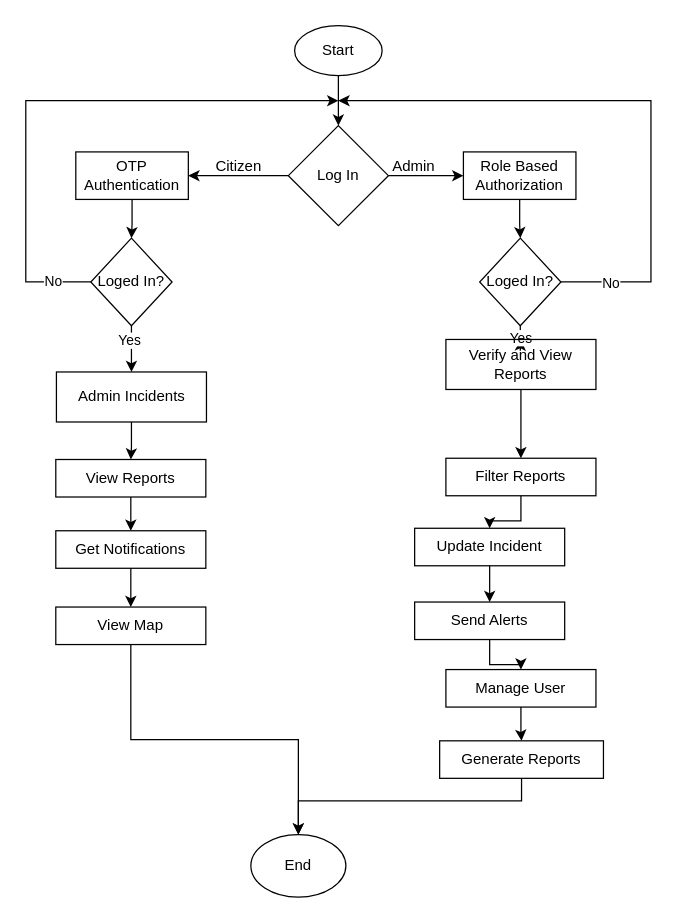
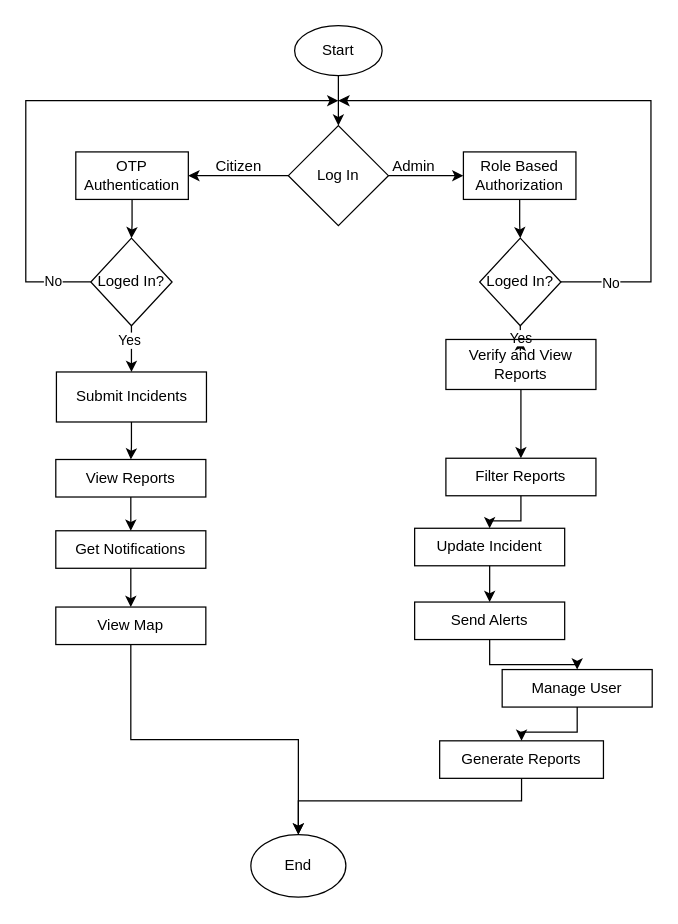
  <mxCell id="0" />
  <mxCell id="1" parent="0" />
  <mxCell id="2" value="End" style="ellipse;whiteSpace=wrap;html=1;fillColor=none;" vertex="1" parent="1"><mxGeometry x="200" y="667" width="76" height="50" as="geometry" /></mxCell>
  <mxCell id="3" style="edgeStyle=orthogonalEdgeStyle;rounded=0;orthogonalLoop=1;jettySize=auto;html=1;exitX=0.5;exitY=1;exitDx=0;exitDy=0;entryX=0.5;entryY=0;entryDx=0;entryDy=0;" edge="1" parent="1" source="4" target="9"><mxGeometry relative="1" as="geometry" /></mxCell>
  <mxCell id="4" value="Start" style="ellipse;whiteSpace=wrap;html=1;fillColor=none;" vertex="1" parent="1"><mxGeometry x="235" y="20" width="70" height="40" as="geometry" /></mxCell>
  <mxCell id="5" value="" style="edgeStyle=orthogonalEdgeStyle;rounded=0;orthogonalLoop=1;jettySize=auto;html=1;" edge="1" parent="1" source="6" target="23"><mxGeometry relative="1" as="geometry" /></mxCell>
  <mxCell id="6" value="Role Based Authorization" style="rounded=0;whiteSpace=wrap;html=1;fillColor=none;" vertex="1" parent="1"><mxGeometry x="370" y="121" width="90" height="38" as="geometry" /></mxCell>
  <mxCell id="7" value="" style="edgeStyle=orthogonalEdgeStyle;rounded=0;orthogonalLoop=1;jettySize=auto;html=1;" edge="1" parent="1" source="9" target="11"><mxGeometry relative="1" as="geometry" /></mxCell>
  <mxCell id="8" value="" style="edgeStyle=orthogonalEdgeStyle;rounded=0;orthogonalLoop=1;jettySize=auto;html=1;" edge="1" parent="1" source="9" target="6"><mxGeometry relative="1" as="geometry" /></mxCell>
  <mxCell id="9" value="Log In" style="rhombus;whiteSpace=wrap;html=1;fillColor=none;" vertex="1" parent="1"><mxGeometry x="230" y="100" width="80" height="80" as="geometry" /></mxCell>
  <mxCell id="10" value="" style="edgeStyle=orthogonalEdgeStyle;rounded=0;orthogonalLoop=1;jettySize=auto;html=1;" edge="1" parent="1" source="11" target="18"><mxGeometry relative="1" as="geometry" /></mxCell>
  <mxCell id="11" value="OTP Authentication" style="rounded=0;whiteSpace=wrap;html=1;fillColor=none;" vertex="1" parent="1"><mxGeometry x="60" y="121" width="90" height="38" as="geometry" /></mxCell>
  <mxCell id="12" value="&lt;span style=&quot;text-wrap-mode: wrap;&quot;&gt;Citizen&lt;/span&gt;" style="text;html=1;align=center;verticalAlign=middle;resizable=0;points=[];autosize=1;strokeColor=none;fillColor=none;" vertex="1" parent="1"><mxGeometry x="160" y="118" width="60" height="30" as="geometry" /></mxCell>
  <mxCell id="13" value="Admin" style="text;html=1;align=center;verticalAlign=middle;resizable=0;points=[];autosize=1;strokeColor=none;fillColor=none;" vertex="1" parent="1"><mxGeometry x="300" y="118" width="60" height="30" as="geometry" /></mxCell>
  <mxCell id="14" style="edgeStyle=orthogonalEdgeStyle;rounded=0;orthogonalLoop=1;jettySize=auto;html=1;exitX=0.5;exitY=1;exitDx=0;exitDy=0;" edge="1" parent="1" source="18" target="25"><mxGeometry relative="1" as="geometry" /></mxCell>
  <mxCell id="15" value="Yes" style="edgeLabel;html=1;align=center;verticalAlign=middle;resizable=0;points=[];" vertex="1" connectable="0" parent="14"><mxGeometry x="-0.51" y="-2" relative="1" as="geometry"><mxPoint as="offset" /></mxGeometry></mxCell>
  <mxCell id="16" style="edgeStyle=orthogonalEdgeStyle;rounded=0;orthogonalLoop=1;jettySize=auto;html=1;exitX=0;exitY=0.5;exitDx=0;exitDy=0;" edge="1" parent="1" source="18"><mxGeometry relative="1" as="geometry"><mxPoint x="270" y="80" as="targetPoint" /><Array as="points"><mxPoint x="20" y="225" /><mxPoint x="20" y="80" /></Array></mxGeometry></mxCell>
  <mxCell id="17" value="No" style="edgeLabel;html=1;align=center;verticalAlign=middle;resizable=0;points=[];" vertex="1" connectable="0" parent="16"><mxGeometry x="-0.86" y="-1" relative="1" as="geometry"><mxPoint as="offset" /></mxGeometry></mxCell>
  <mxCell id="18" value="Loged In?" style="rhombus;whiteSpace=wrap;html=1;fillColor=none;" vertex="1" parent="1"><mxGeometry x="72" y="190" width="65" height="70" as="geometry" /></mxCell>
  <mxCell id="19" value="" style="edgeStyle=orthogonalEdgeStyle;rounded=0;orthogonalLoop=1;jettySize=auto;html=1;" edge="1" parent="1" source="23" target="27"><mxGeometry relative="1" as="geometry" /></mxCell>
  <mxCell id="20" value="Yes" style="edgeLabel;html=1;align=center;verticalAlign=middle;resizable=0;points=[];" vertex="1" connectable="0" parent="19"><mxGeometry x="-0.404" relative="1" as="geometry"><mxPoint as="offset" /></mxGeometry></mxCell>
  <mxCell id="21" style="edgeStyle=orthogonalEdgeStyle;rounded=0;orthogonalLoop=1;jettySize=auto;html=1;exitX=1;exitY=0.5;exitDx=0;exitDy=0;" edge="1" parent="1" source="23"><mxGeometry relative="1" as="geometry"><mxPoint x="270" y="80" as="targetPoint" /><Array as="points"><mxPoint x="520" y="225" /><mxPoint x="520" y="80" /></Array></mxGeometry></mxCell>
  <mxCell id="22" value="No" style="edgeLabel;html=1;align=center;verticalAlign=middle;resizable=0;points=[];" vertex="1" connectable="0" parent="21"><mxGeometry x="-0.832" y="-2" relative="1" as="geometry"><mxPoint y="-2" as="offset" /></mxGeometry></mxCell>
  <mxCell id="23" value="Loged In?" style="rhombus;whiteSpace=wrap;html=1;fillColor=none;" vertex="1" parent="1"><mxGeometry x="383" y="190" width="65" height="70" as="geometry" /></mxCell>
  <mxCell id="24" value="" style="edgeStyle=orthogonalEdgeStyle;rounded=0;orthogonalLoop=1;jettySize=auto;html=1;" edge="1" parent="1" source="25" target="29"><mxGeometry relative="1" as="geometry" /></mxCell>
- <mxCell id="25" value="Admin Incidents" style="rounded=0;whiteSpace=wrap;html=1;fillColor=none;" vertex="1" parent="1"><mxGeometry x="44.5" y="297" width="120" height="40" as="geometry" /></mxCell>
+ <mxCell id="25" value="Submit Incidents" style="rounded=0;whiteSpace=wrap;html=1;fillColor=none;" vertex="1" parent="1"><mxGeometry x="44.5" y="297" width="120" height="40" as="geometry" /></mxCell>
  <mxCell id="26" value="" style="edgeStyle=orthogonalEdgeStyle;rounded=0;orthogonalLoop=1;jettySize=auto;html=1;" edge="1" parent="1" source="27" target="31"><mxGeometry relative="1" as="geometry" /></mxCell>
  <mxCell id="27" value="Verify and View Reports" style="rounded=0;whiteSpace=wrap;html=1;fillColor=none;" vertex="1" parent="1"><mxGeometry x="356" y="271" width="120" height="40" as="geometry" /></mxCell>
  <mxCell id="28" style="edgeStyle=orthogonalEdgeStyle;rounded=0;orthogonalLoop=1;jettySize=auto;html=1;exitX=0.5;exitY=1;exitDx=0;exitDy=0;entryX=0.5;entryY=0;entryDx=0;entryDy=0;" edge="1" parent="1" source="29" target="33"><mxGeometry relative="1" as="geometry" /></mxCell>
  <mxCell id="29" value="View Reports" style="rounded=0;whiteSpace=wrap;html=1;fillColor=none;" vertex="1" parent="1"><mxGeometry x="44" y="367" width="120" height="30" as="geometry" /></mxCell>
  <mxCell id="30" value="" style="edgeStyle=orthogonalEdgeStyle;rounded=0;orthogonalLoop=1;jettySize=auto;html=1;" edge="1" parent="1" source="31" target="37"><mxGeometry relative="1" as="geometry" /></mxCell>
  <mxCell id="31" value="Filter Reports" style="rounded=0;whiteSpace=wrap;html=1;fillColor=none;" vertex="1" parent="1"><mxGeometry x="356" y="366" width="120" height="30" as="geometry" /></mxCell>
  <mxCell id="32" style="edgeStyle=orthogonalEdgeStyle;rounded=0;orthogonalLoop=1;jettySize=auto;html=1;exitX=0.5;exitY=1;exitDx=0;exitDy=0;entryX=0.5;entryY=0;entryDx=0;entryDy=0;" edge="1" parent="1" source="33" target="35"><mxGeometry relative="1" as="geometry" /></mxCell>
  <mxCell id="33" value="Get Notifications" style="rounded=0;whiteSpace=wrap;html=1;fillColor=none;" vertex="1" parent="1"><mxGeometry x="44" y="424" width="120" height="30" as="geometry" /></mxCell>
  <mxCell id="34" style="edgeStyle=orthogonalEdgeStyle;rounded=0;orthogonalLoop=1;jettySize=auto;html=1;exitX=0.5;exitY=1;exitDx=0;exitDy=0;entryX=0.5;entryY=0;entryDx=0;entryDy=0;" edge="1" parent="1" source="35" target="2"><mxGeometry relative="1" as="geometry" /></mxCell>
  <mxCell id="35" value="View Map" style="rounded=0;whiteSpace=wrap;html=1;fillColor=none;" vertex="1" parent="1"><mxGeometry x="44" y="485" width="120" height="30" as="geometry" /></mxCell>
  <mxCell id="36" value="" style="edgeStyle=orthogonalEdgeStyle;rounded=0;orthogonalLoop=1;jettySize=auto;html=1;" edge="1" parent="1" source="37" target="39"><mxGeometry relative="1" as="geometry" /></mxCell>
  <mxCell id="37" value="Update Incident" style="rounded=0;whiteSpace=wrap;html=1;fillColor=none;" vertex="1" parent="1"><mxGeometry x="331" y="422" width="120" height="30" as="geometry" /></mxCell>
  <mxCell id="38" value="" style="edgeStyle=orthogonalEdgeStyle;rounded=0;orthogonalLoop=1;jettySize=auto;html=1;" edge="1" parent="1" source="39" target="41"><mxGeometry relative="1" as="geometry" /></mxCell>
  <mxCell id="39" value="Send Alerts" style="rounded=0;whiteSpace=wrap;html=1;fillColor=none;" vertex="1" parent="1"><mxGeometry x="331" y="481" width="120" height="30" as="geometry" /></mxCell>
  <mxCell id="40" value="" style="edgeStyle=orthogonalEdgeStyle;rounded=0;orthogonalLoop=1;jettySize=auto;html=1;" edge="1" parent="1" source="41" target="43"><mxGeometry relative="1" as="geometry" /></mxCell>
- <mxCell id="41" value="Manage User" style="rounded=0;whiteSpace=wrap;html=1;fillColor=none;" vertex="1" parent="1"><mxGeometry x="356" y="535" width="120" height="30" as="geometry" /></mxCell>
+ <mxCell id="41" value="Manage User" style="rounded=0;whiteSpace=wrap;html=1;fillColor=none;" vertex="1" parent="1"><mxGeometry x="401" y="535" width="120" height="30" as="geometry" /></mxCell>
  <mxCell id="42" style="edgeStyle=orthogonalEdgeStyle;rounded=0;orthogonalLoop=1;jettySize=auto;html=1;exitX=0.5;exitY=1;exitDx=0;exitDy=0;" edge="1" parent="1" source="43" target="2"><mxGeometry relative="1" as="geometry"><Array as="points"><mxPoint x="417" y="640" /><mxPoint x="238" y="640" /></Array></mxGeometry></mxCell>
  <mxCell id="43" value="Generate Reports" style="rounded=0;whiteSpace=wrap;html=1;fillColor=none;" vertex="1" parent="1"><mxGeometry x="351" y="592" width="131" height="30" as="geometry" /></mxCell>
